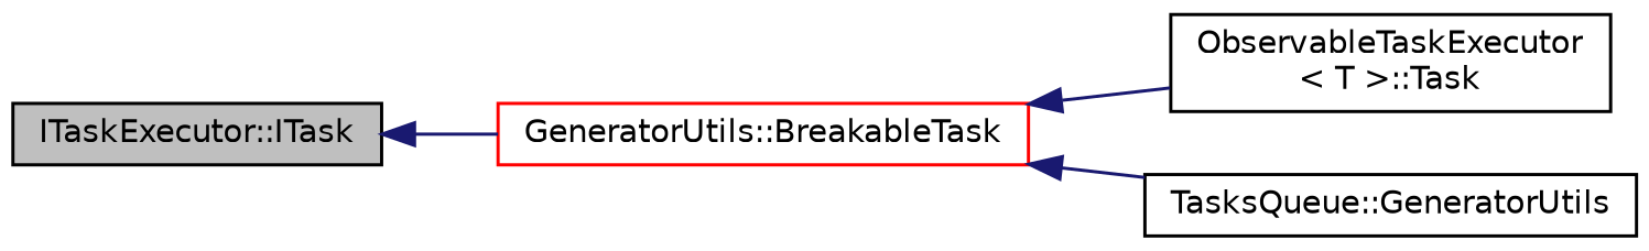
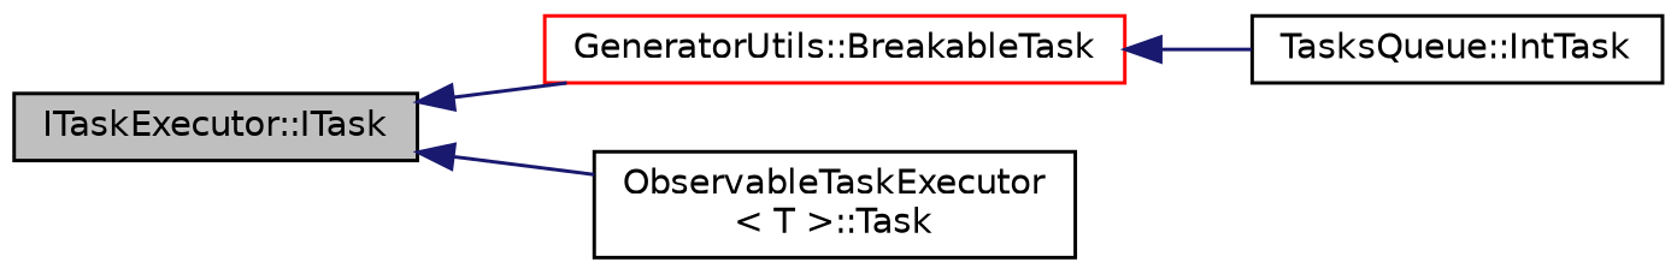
  digraph {
    rankdir=LR
    node [color=black fillcolor=white fontname=Helvetica fontsize=10 shape=record style=filled]
    edge [color=midnightblue dir=back fontname=Helvetica fontsize=10 labelfontname=Helvetica labelfontsize=10 style=solid]
    n1 [fillcolor=grey75 fontcolor=black height=0.2 label="ITaskExecutor::ITask" width=0.4]
    n2 [color=red height=0.2 label="GeneratorUtils::BreakableTask" width=0.4]
    n3 [height=0.2 label="ObservableTaskExecutor\l\< T \>::Task" width=0.4]
-   n4 [height=0.2 label="TasksQueue::GeneratorUtils" width=0.4]
+   n4 [height=0.2 label="TasksQueue::IntTask" width=0.4]
    n1 -> n2
-   n2 -> n3
+   n1 -> n3
    n2 -> n4
  }
